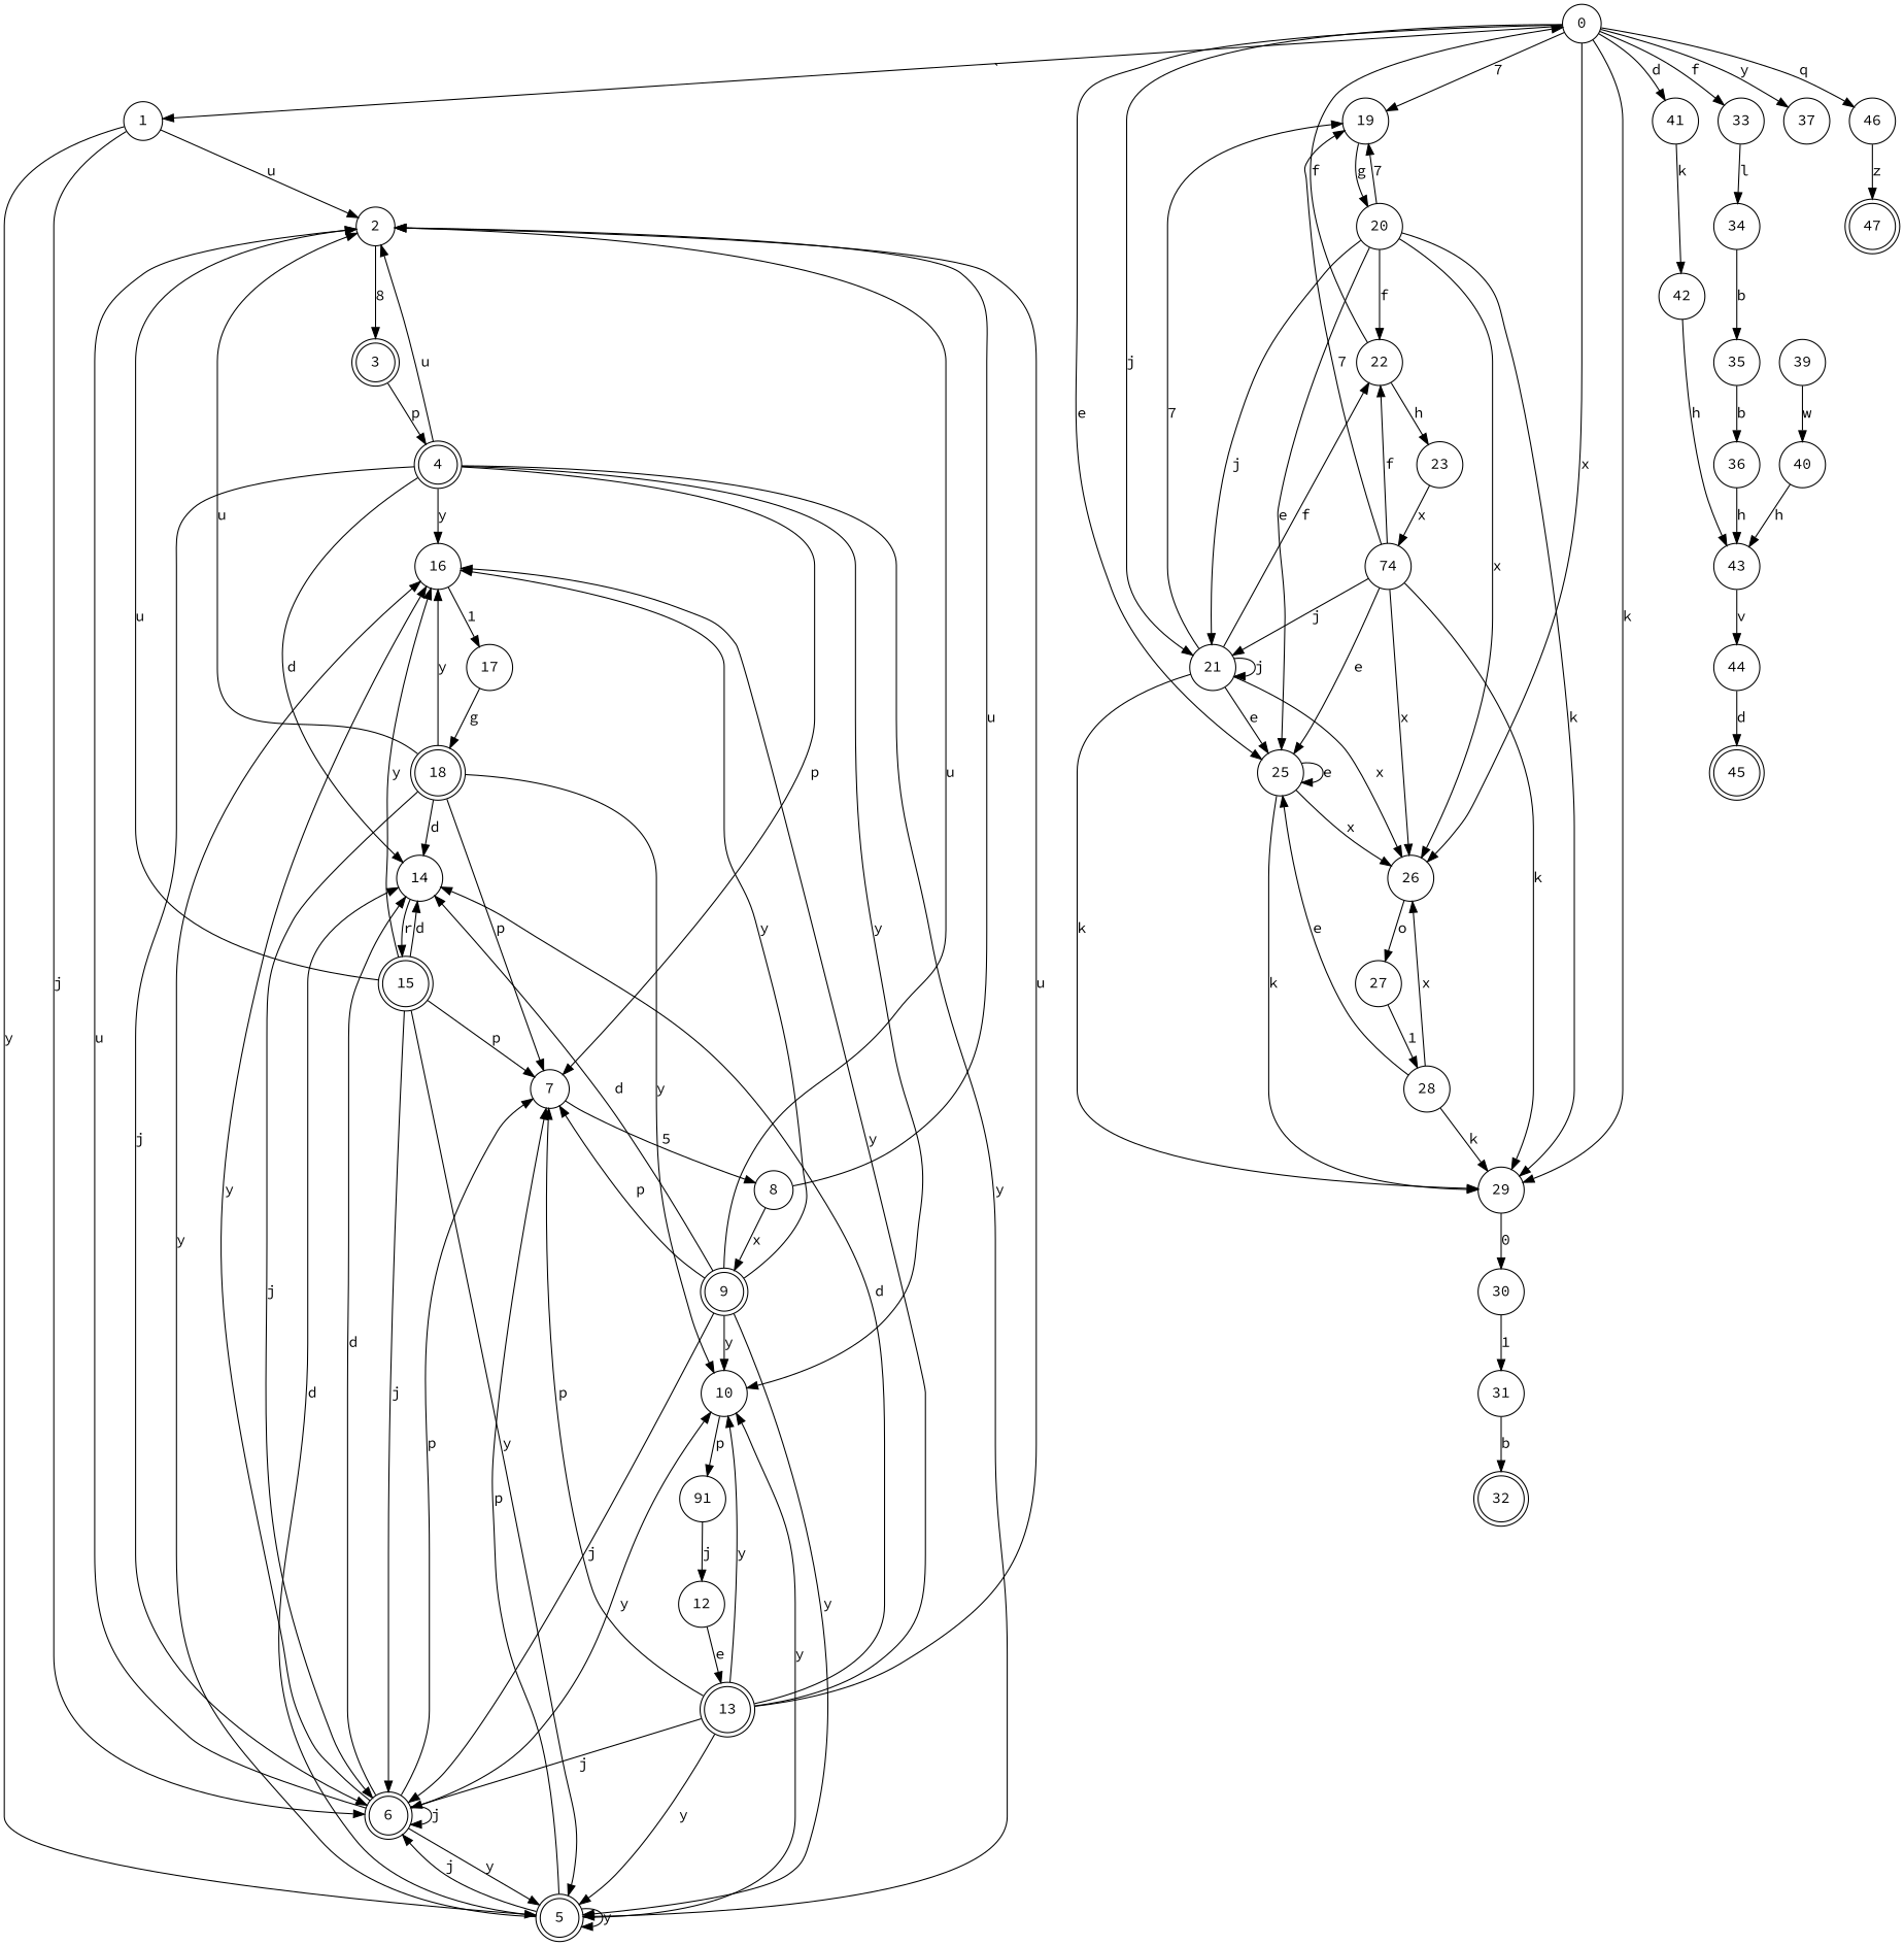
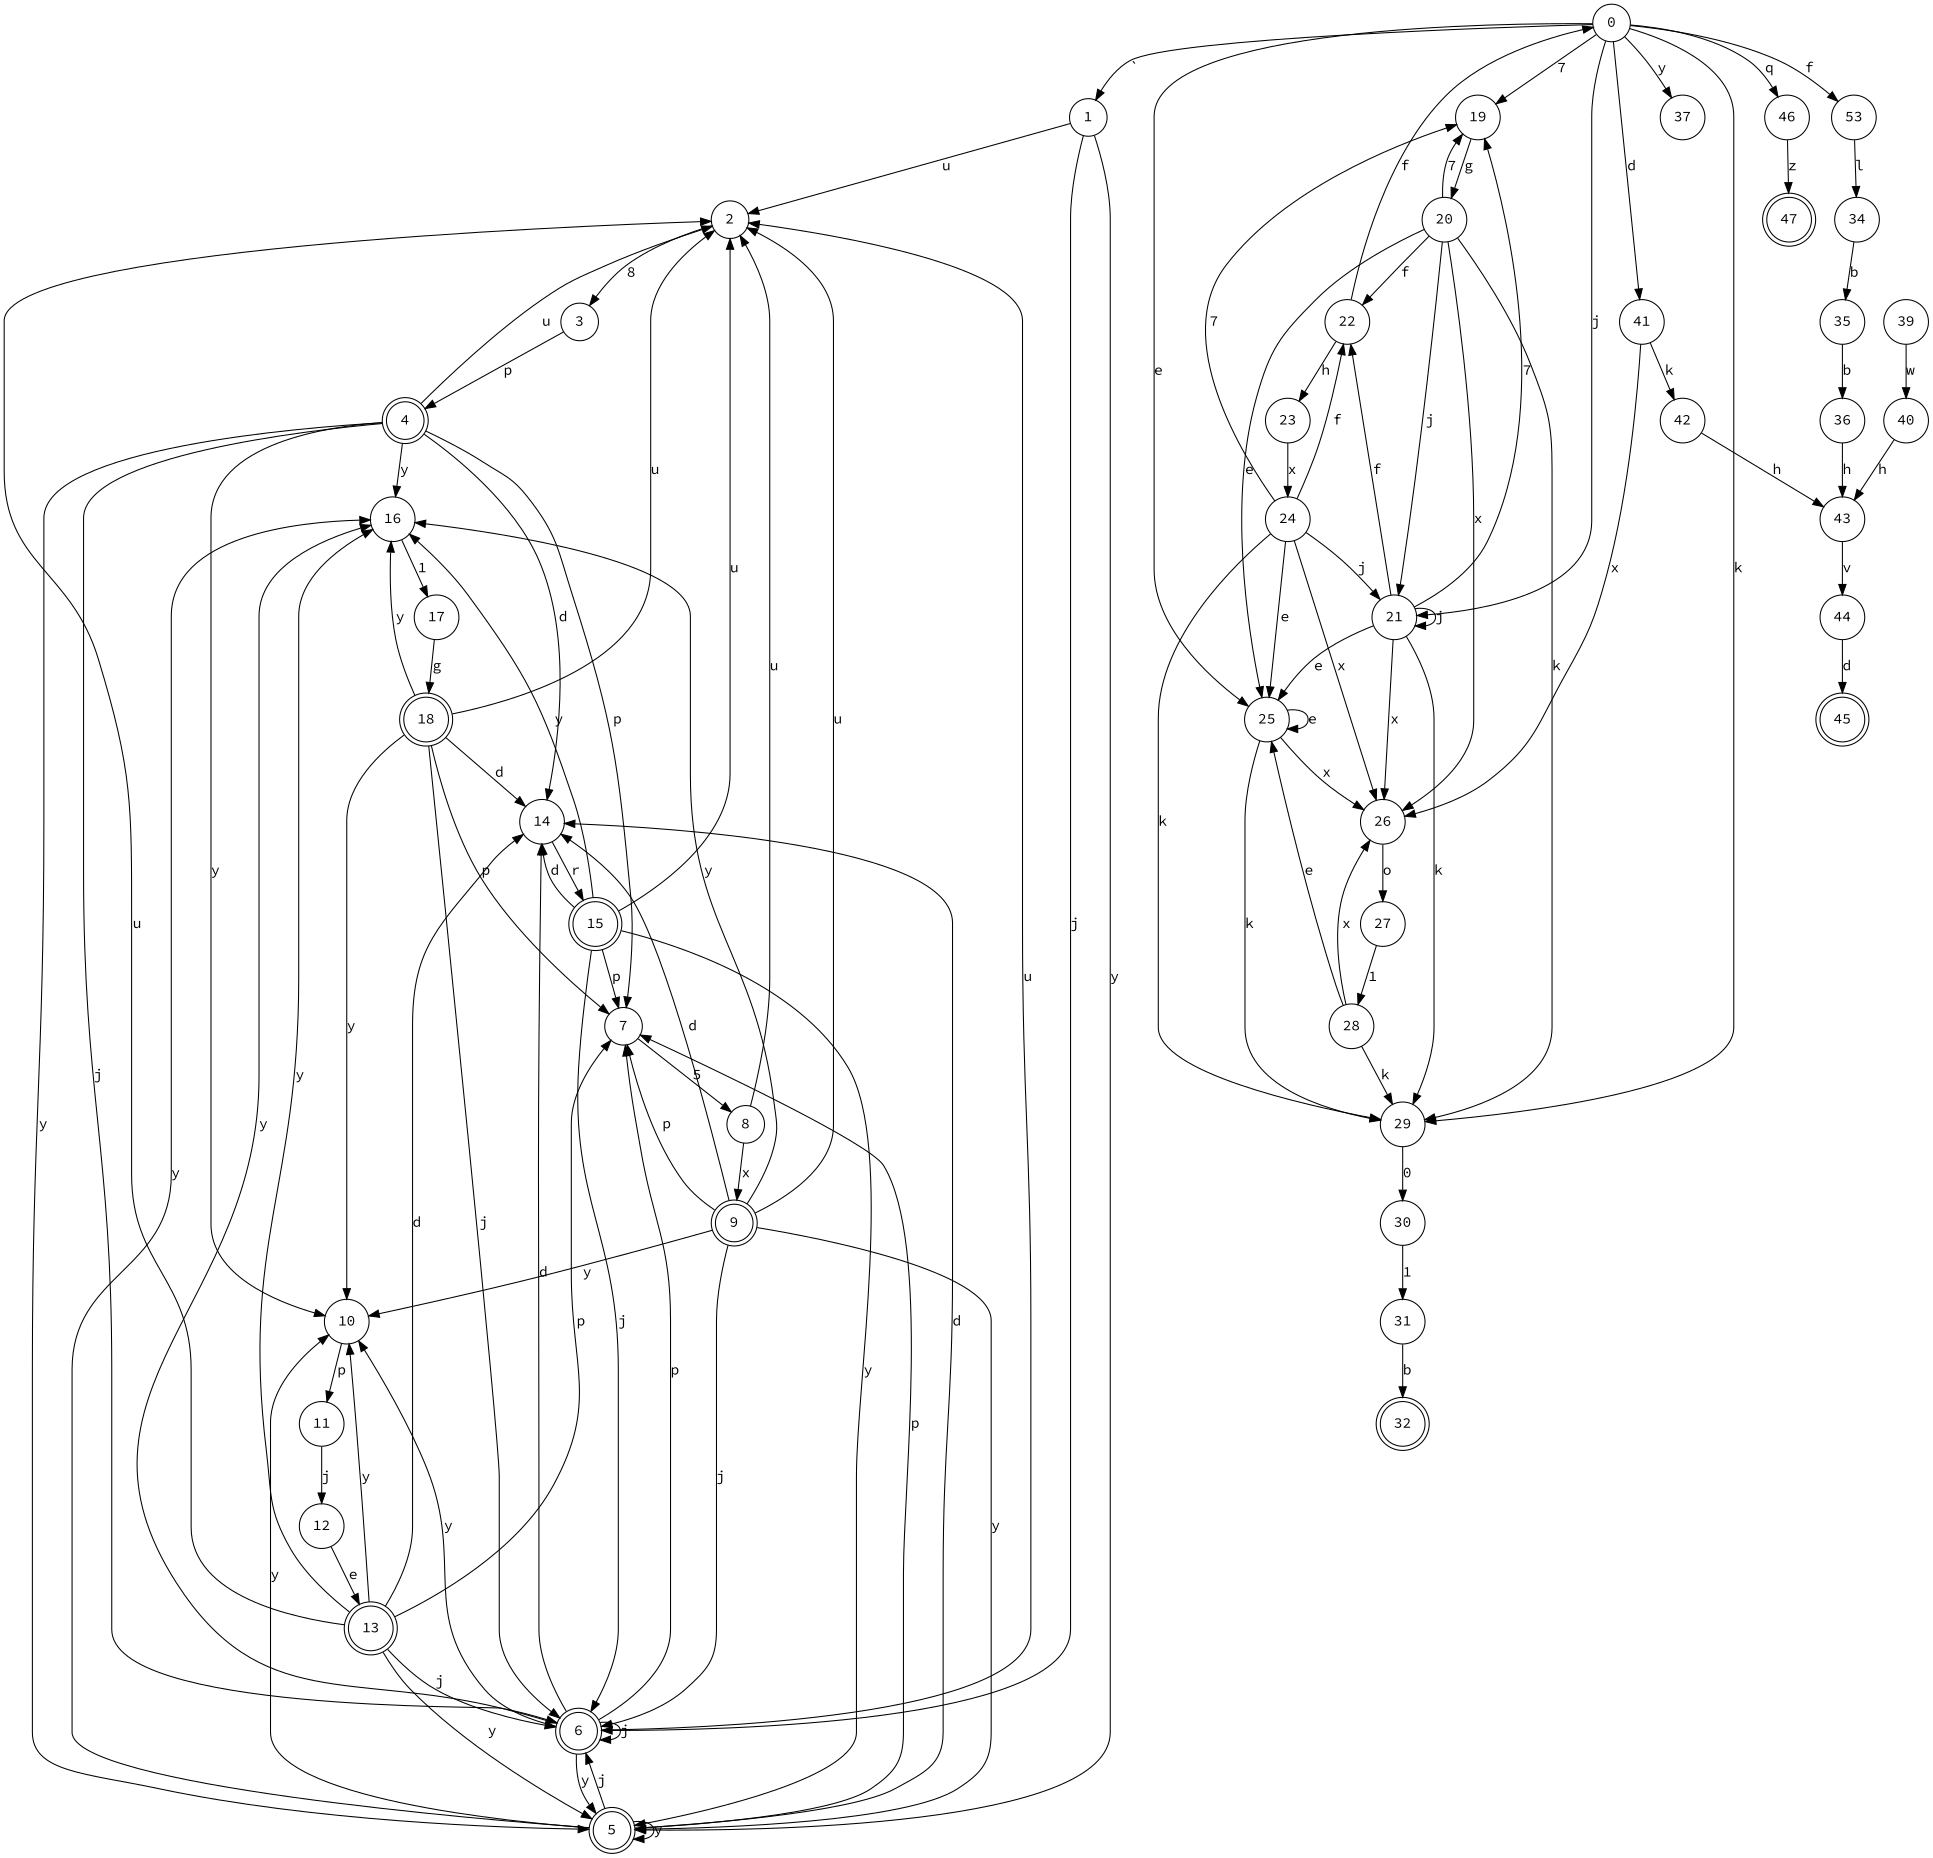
  digraph {
    fontname="Source Code Pro"
    node [fontname="Source Code Pro" shape=circle]
    edge [fontname="Source Code Pro"]
    0
    1
    19
    21
    25
    26
    29
-   33
+   33 [label=53]
    37
    41
    46
    2
    5 [shape=doublecircle]
    6 [shape=doublecircle]
    20
    22
    23
    27
    30
    34
    42
    47 [shape=doublecircle]
-   3 [shape=doublecircle]
+   3
    7
    10
    14
    16
    4 [shape=doublecircle]
    8
-   11 [label=91]
+   11
    15 [shape=doublecircle]
    17
    9 [shape=doublecircle]
    12
    13 [shape=doublecircle]
    18 [shape=doublecircle]
-   24 [label=74]
+   24
    28
    31
    32 [shape=doublecircle]
    35
    36
    43
    44
    39
    40
    45 [shape=doublecircle]
    0 -> 1 [label="`"]
    0 -> 19 [label=7]
    0 -> 21 [label=j]
    0 -> 25 [label=e]
-   0 -> 26 [label=x]
+   41 -> 26 [label=x]
    0 -> 29 [label=k]
    0 -> 33 [label=f]
    0 -> 37 [label=y]
    0 -> 41 [label=d]
    0 -> 46 [label=q]
    1 -> 2 [label=u]
    1 -> 5 [label=y]
    1 -> 6 [label=j]
    19 -> 20 [label=g]
    21 -> 19 [label=7]
    21 -> 21 [label=j]
    21 -> 25 [label=e]
    21 -> 26 [label=x]
    21 -> 29 [label=k]
    21 -> 22 [label=f]
    25 -> 25 [label=e]
    25 -> 26 [label=x]
    25 -> 29 [label=k]
    26 -> 27 [label=o]
    29 -> 30 [label=0]
    33 -> 34 [label=l]
    41 -> 42 [label=k]
    46 -> 47 [label=z]
    2 -> 3 [label=8]
    5 -> 5 [label=y]
    5 -> 6 [label=j]
    5 -> 7 [label=p]
    5 -> 10 [label=y]
    5 -> 14 [label=d]
    5 -> 16 [label=y]
    6 -> 2 [label=u]
    6 -> 5 [label=y]
    6 -> 6 [label=j]
    6 -> 7 [label=p]
    6 -> 10 [label=y]
    6 -> 14 [label=d]
    6 -> 16 [label=y]
    20 -> 19 [label=7]
    20 -> 21 [label=j]
    20 -> 25 [label=e]
    20 -> 26 [label=x]
    20 -> 29 [label=k]
    20 -> 22 [label=f]
    22 -> 0 [label=f]
    22 -> 23 [label=h]
    23 -> 24 [label=x]
    27 -> 28 [label=1]
    30 -> 31 [label=1]
    34 -> 35 [label=b]
    42 -> 43 [label=h]
    3 -> 4 [label=p]
    7 -> 8 [label=5]
    10 -> 11 [label=p]
    14 -> 15 [label=r]
    16 -> 17 [label=1]
    4 -> 2 [label=u]
    4 -> 5 [label=y]
    4 -> 6 [label=j]
    4 -> 7 [label=p]
    4 -> 10 [label=y]
    4 -> 14 [label=d]
    4 -> 16 [label=y]
    8 -> 2 [label=u]
    8 -> 9 [label=x]
    11 -> 12 [label=j]
    15 -> 2 [label=u]
    15 -> 5 [label=y]
    15 -> 6 [label=j]
    15 -> 7 [label=p]
    15 -> 14 [label=d]
    15 -> 16 [label=y]
    17 -> 18 [label=g]
    9 -> 2 [label=u]
    9 -> 5 [label=y]
    9 -> 6 [label=j]
    9 -> 7 [label=p]
    9 -> 10 [label=y]
    9 -> 14 [label=d]
    9 -> 16 [label=y]
    12 -> 13 [label=e]
    13 -> 2 [label=u]
    13 -> 5 [label=y]
    13 -> 6 [label=j]
    13 -> 7 [label=p]
    13 -> 10 [label=y]
    13 -> 14 [label=d]
    13 -> 16 [label=y]
    18 -> 2 [label=u]
    18 -> 6 [label=j]
    18 -> 7 [label=p]
    18 -> 10 [label=y]
    18 -> 14 [label=d]
    18 -> 16 [label=y]
    24 -> 19 [label=7]
    24 -> 21 [label=j]
    24 -> 25 [label=e]
    24 -> 26 [label=x]
    24 -> 29 [label=k]
    24 -> 22 [label=f]
    28 -> 25 [label=e]
    28 -> 26 [label=x]
    28 -> 29 [label=k]
    31 -> 32 [label=b]
    35 -> 36 [label=b]
    36 -> 43 [label=h]
    43 -> 44 [label=v]
    44 -> 45 [label=d]
    39 -> 40 [label=w]
    40 -> 43 [label=h]
  }
